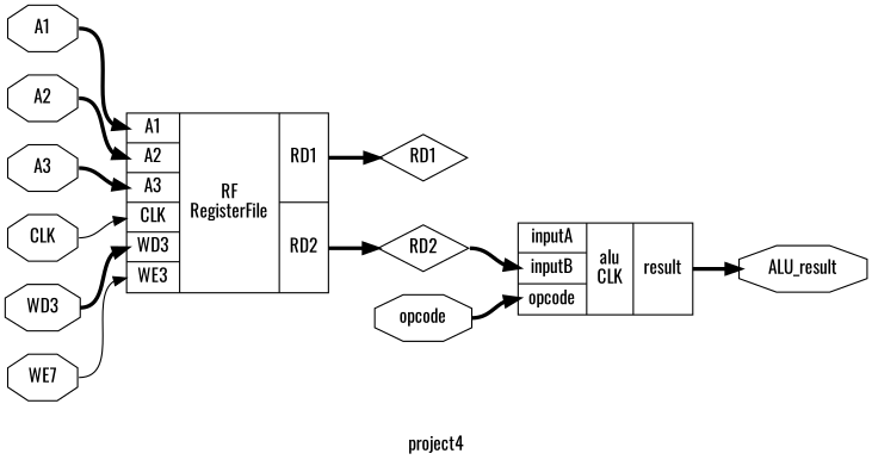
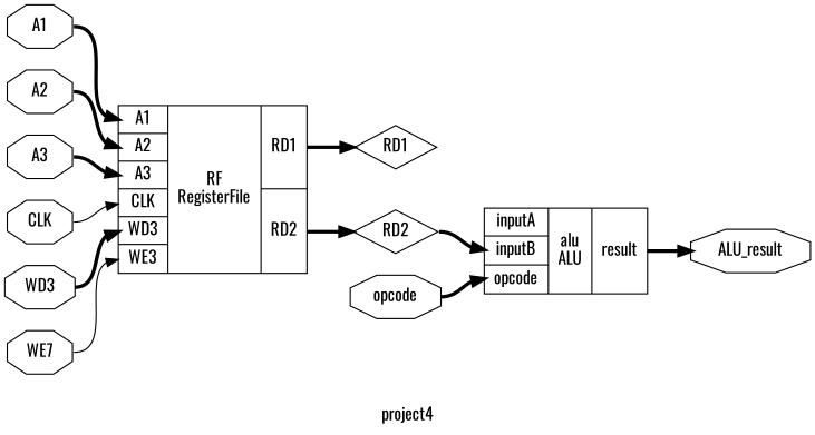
  digraph {
    fontname=Oswald
    label=project4
    rankdir=LR
    remincross=true
    node [color=black fontcolor=black fontname=Oswald shape=octagon]
    edge [color=black fontcolor=black fontname=Oswald headport=w style="setlinewidth(3)" tailport=e]
    n1 [label=RD2 shape=diamond]
-   n2 [label="{{<p11> inputA|<p12> inputB|<p4> opcode}|alu\nCLK|{<p13> result}}" shape=record color="" fontcolor=""]
+   n2 [label="{{<p11> inputA|<p12> inputB|<p4> opcode}|alu\nALU|{<p13> result}}" shape=record color="" fontcolor=""]
    n3 [label=ALU_result]
    n4 [label=RD1 shape=diamond]
    n5 [label=opcode]
    n6 [label=WD3]
    n7 [label="{{<p8> A1|<p7> A2|<p6> A3|<p10> CLK|<p5> WD3|<p9> WE3}|RF\nRegisterFile|{<p2> RD1|<p1> RD2}}" shape=record color="" fontcolor=""]
    n8 [label=A3]
    n9 [label=A2]
    n10 [label=A1]
    n11 [label=WE7]
    n12 [label=CLK]
    n1 -> n2 [headport="p12:w"]
    n2 -> n3 [tailport="p13:e"]
    n5 -> n2 [headport="p4:w"]
    n6 -> n7 [headport="p5:w"]
    n7 -> n1 [tailport="p1:e"]
    n7 -> n4 [tailport="p2:e"]
    n8 -> n7 [headport="p6:w"]
    n9 -> n7 [headport="p7:w"]
    n10 -> n7 [headport="p8:w"]
    n11 -> n7 [headport="p9:w" style=""]
    n12 -> n7 [headport="p10:w" style=""]
  }
